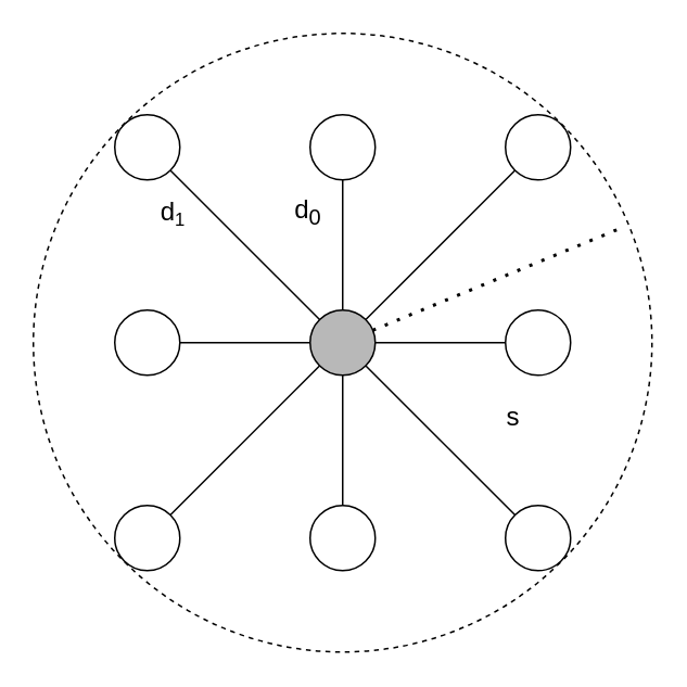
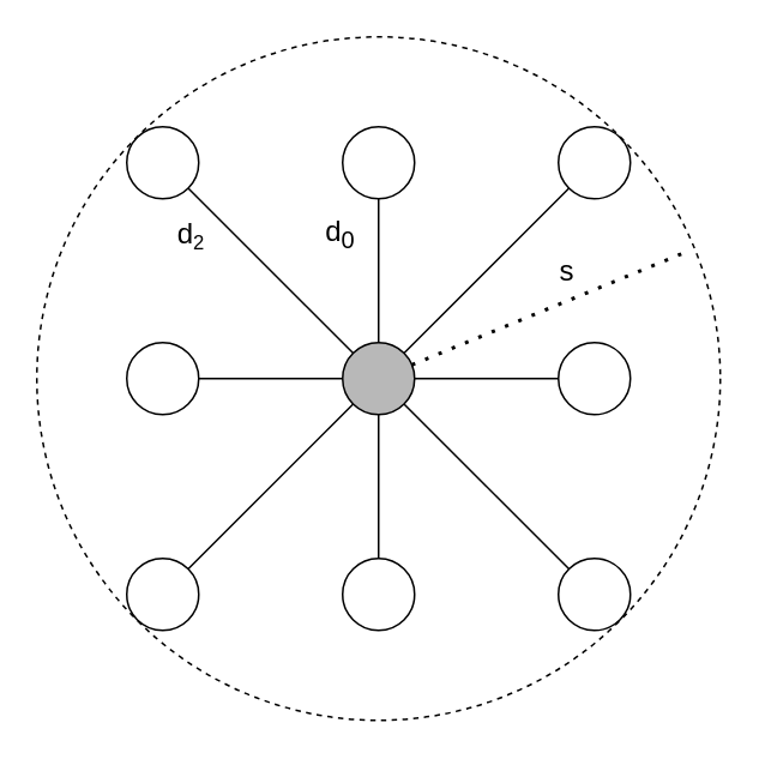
  <mxCell id="0" />
  <mxCell id="1" parent="0" />
  <mxCell id="2" value="" style="ellipse;whiteSpace=wrap;html=1;aspect=fixed;fillColor=none;dashed=1;" parent="1" vertex="1"><mxGeometry x="20" y="20" width="380" height="380" as="geometry" /></mxCell>
  <mxCell id="3" value="" style="ellipse;whiteSpace=wrap;html=1;aspect=fixed;fillColor=#B8B8B8;" parent="1" vertex="1"><mxGeometry x="190" y="190" width="40" height="40" as="geometry" /></mxCell>
  <mxCell id="4" value="" style="ellipse;whiteSpace=wrap;html=1;aspect=fixed;fillColor=#FFFFFF;" parent="1" vertex="1"><mxGeometry x="190" y="70" width="40" height="40" as="geometry" /></mxCell>
  <mxCell id="5" value="" style="ellipse;whiteSpace=wrap;html=1;aspect=fixed;fillColor=#FFFFFF;" parent="1" vertex="1"><mxGeometry x="310" y="70" width="40" height="40" as="geometry" /></mxCell>
  <mxCell id="6" value="" style="ellipse;whiteSpace=wrap;html=1;aspect=fixed;fillColor=#FFFFFF;" parent="1" vertex="1"><mxGeometry x="310" y="190" width="40" height="40" as="geometry" /></mxCell>
  <mxCell id="7" value="" style="ellipse;whiteSpace=wrap;html=1;aspect=fixed;fillColor=#FFFFFF;" parent="1" vertex="1"><mxGeometry x="190" y="310" width="40" height="40" as="geometry" /></mxCell>
  <mxCell id="8" value="" style="ellipse;whiteSpace=wrap;html=1;aspect=fixed;fillColor=#FFFFFF;" parent="1" vertex="1"><mxGeometry x="310" y="310" width="40" height="40" as="geometry" /></mxCell>
  <mxCell id="9" value="" style="ellipse;whiteSpace=wrap;html=1;aspect=fixed;fillColor=#FFFFFF;" parent="1" vertex="1"><mxGeometry x="70" y="70" width="40" height="40" as="geometry" /></mxCell>
  <mxCell id="10" value="" style="ellipse;whiteSpace=wrap;html=1;aspect=fixed;fillColor=#FFFFFF;" parent="1" vertex="1"><mxGeometry x="70" y="190" width="40" height="40" as="geometry" /></mxCell>
  <mxCell id="11" value="" style="ellipse;whiteSpace=wrap;html=1;aspect=fixed;fillColor=#FFFFFF;" parent="1" vertex="1"><mxGeometry x="70" y="310" width="40" height="40" as="geometry" /></mxCell>
  <mxCell id="12" value="" style="endArrow=none;html=1;rounded=0;" parent="1" source="7" target="3" edge="1"><mxGeometry width="50" height="50" relative="1" as="geometry"><mxPoint x="180" y="250" as="sourcePoint" /><mxPoint x="230" y="200" as="targetPoint" /></mxGeometry></mxCell>
  <mxCell id="13" value="" style="endArrow=none;html=1;rounded=0;entryX=0;entryY=1;entryDx=0;entryDy=0;" parent="1" source="11" target="3" edge="1"><mxGeometry width="50" height="50" relative="1" as="geometry"><mxPoint x="180" y="250" as="sourcePoint" /><mxPoint x="230" y="200" as="targetPoint" /></mxGeometry></mxCell>
  <mxCell id="14" value="" style="endArrow=none;html=1;rounded=0;entryX=0.5;entryY=1;entryDx=0;entryDy=0;" parent="1" source="3" target="4" edge="1"><mxGeometry width="50" height="50" relative="1" as="geometry"><mxPoint x="180" y="250" as="sourcePoint" /><mxPoint x="230" y="200" as="targetPoint" /></mxGeometry></mxCell>
  <mxCell id="15" value="" style="endArrow=none;html=1;rounded=0;entryX=1;entryY=0.5;entryDx=0;entryDy=0;exitX=0;exitY=0.5;exitDx=0;exitDy=0;" parent="1" source="6" target="3" edge="1"><mxGeometry width="50" height="50" relative="1" as="geometry"><mxPoint x="180" y="250" as="sourcePoint" /><mxPoint x="230" y="200" as="targetPoint" /></mxGeometry></mxCell>
  <mxCell id="16" value="" style="endArrow=none;html=1;rounded=0;entryX=1;entryY=1;entryDx=0;entryDy=0;" parent="1" source="3" target="9" edge="1"><mxGeometry width="50" height="50" relative="1" as="geometry"><mxPoint x="180" y="250" as="sourcePoint" /><mxPoint x="230" y="200" as="targetPoint" /></mxGeometry></mxCell>
  <mxCell id="17" value="" style="endArrow=none;html=1;rounded=0;entryX=1;entryY=0;entryDx=0;entryDy=0;exitX=0;exitY=1;exitDx=0;exitDy=0;" parent="1" source="5" target="3" edge="1"><mxGeometry width="50" height="50" relative="1" as="geometry"><mxPoint x="180" y="250" as="sourcePoint" /><mxPoint x="230" y="200" as="targetPoint" /></mxGeometry></mxCell>
  <mxCell id="18" value="" style="endArrow=none;html=1;rounded=0;entryX=1;entryY=1;entryDx=0;entryDy=0;exitX=0;exitY=0;exitDx=0;exitDy=0;" parent="1" source="8" target="3" edge="1"><mxGeometry width="50" height="50" relative="1" as="geometry"><mxPoint x="320" y="320" as="sourcePoint" /><mxPoint x="230" y="200" as="targetPoint" /></mxGeometry></mxCell>
  <mxCell id="19" value="" style="endArrow=none;html=1;rounded=0;exitX=1;exitY=0.5;exitDx=0;exitDy=0;entryX=0;entryY=0.5;entryDx=0;entryDy=0;" parent="1" source="10" target="3" edge="1"><mxGeometry width="50" height="50" relative="1" as="geometry"><mxPoint x="180" y="250" as="sourcePoint" /><mxPoint x="230" y="200" as="targetPoint" /></mxGeometry></mxCell>
  <mxCell id="20" value="&lt;font style=&quot;font-size: 16px&quot;&gt;d&lt;sub&gt;0&lt;/sub&gt;&lt;/font&gt;" style="text;html=1;strokeColor=none;fillColor=none;align=center;verticalAlign=middle;whiteSpace=wrap;rounded=0;dashed=1;" parent="1" vertex="1"><mxGeometry x="174" y="120" width="30" height="20" as="geometry" /></mxCell>
- <mxCell id="21" value="&lt;font style=&quot;font-size: 16px&quot;&gt;d&lt;/font&gt;&lt;font style=&quot;font-size: 13.333px&quot;&gt;&lt;sub&gt;1&lt;/sub&gt;&lt;/font&gt;" style="text;html=1;strokeColor=none;fillColor=none;align=center;verticalAlign=middle;whiteSpace=wrap;rounded=0;dashed=1;" parent="1" vertex="1"><mxGeometry x="91" y="120" width="30" height="20" as="geometry" /></mxCell>
+ <mxCell id="21" value="&lt;font style=&quot;font-size: 16px&quot;&gt;d&lt;/font&gt;&lt;font style=&quot;font-size: 13.333px&quot;&gt;&lt;sub&gt;2&lt;/sub&gt;&lt;/font&gt;" style="text;html=1;strokeColor=none;fillColor=none;align=center;verticalAlign=middle;whiteSpace=wrap;rounded=0;dashed=1;" parent="1" vertex="1"><mxGeometry x="91" y="120" width="30" height="20" as="geometry" /></mxCell>
  <mxCell id="22" value="" style="endArrow=none;dashed=1;html=1;dashPattern=1 3;strokeWidth=2;rounded=0;fontSize=14;" parent="1" source="3" edge="1"><mxGeometry width="50" height="50" relative="1" as="geometry"><mxPoint x="230" y="210" as="sourcePoint" /><mxPoint x="380" y="140" as="targetPoint" /></mxGeometry></mxCell>
- <mxCell id="23" value="&lt;font style=&quot;font-size: 16px&quot;&gt;s&lt;/font&gt;" style="text;html=1;strokeColor=none;fillColor=none;align=center;verticalAlign=middle;whiteSpace=wrap;rounded=0;dashed=1;" parent="1" vertex="1"><mxGeometry x="300" y="245" width="30" height="20" as="geometry" /></mxCell>
+ <mxCell id="23" value="&lt;font style=&quot;font-size: 16px&quot;&gt;s&lt;/font&gt;" style="text;html=1;strokeColor=none;fillColor=none;align=center;verticalAlign=middle;whiteSpace=wrap;rounded=0;dashed=1;" parent="1" vertex="1"><mxGeometry x="300" y="140" width="30" height="20" as="geometry" /></mxCell>
